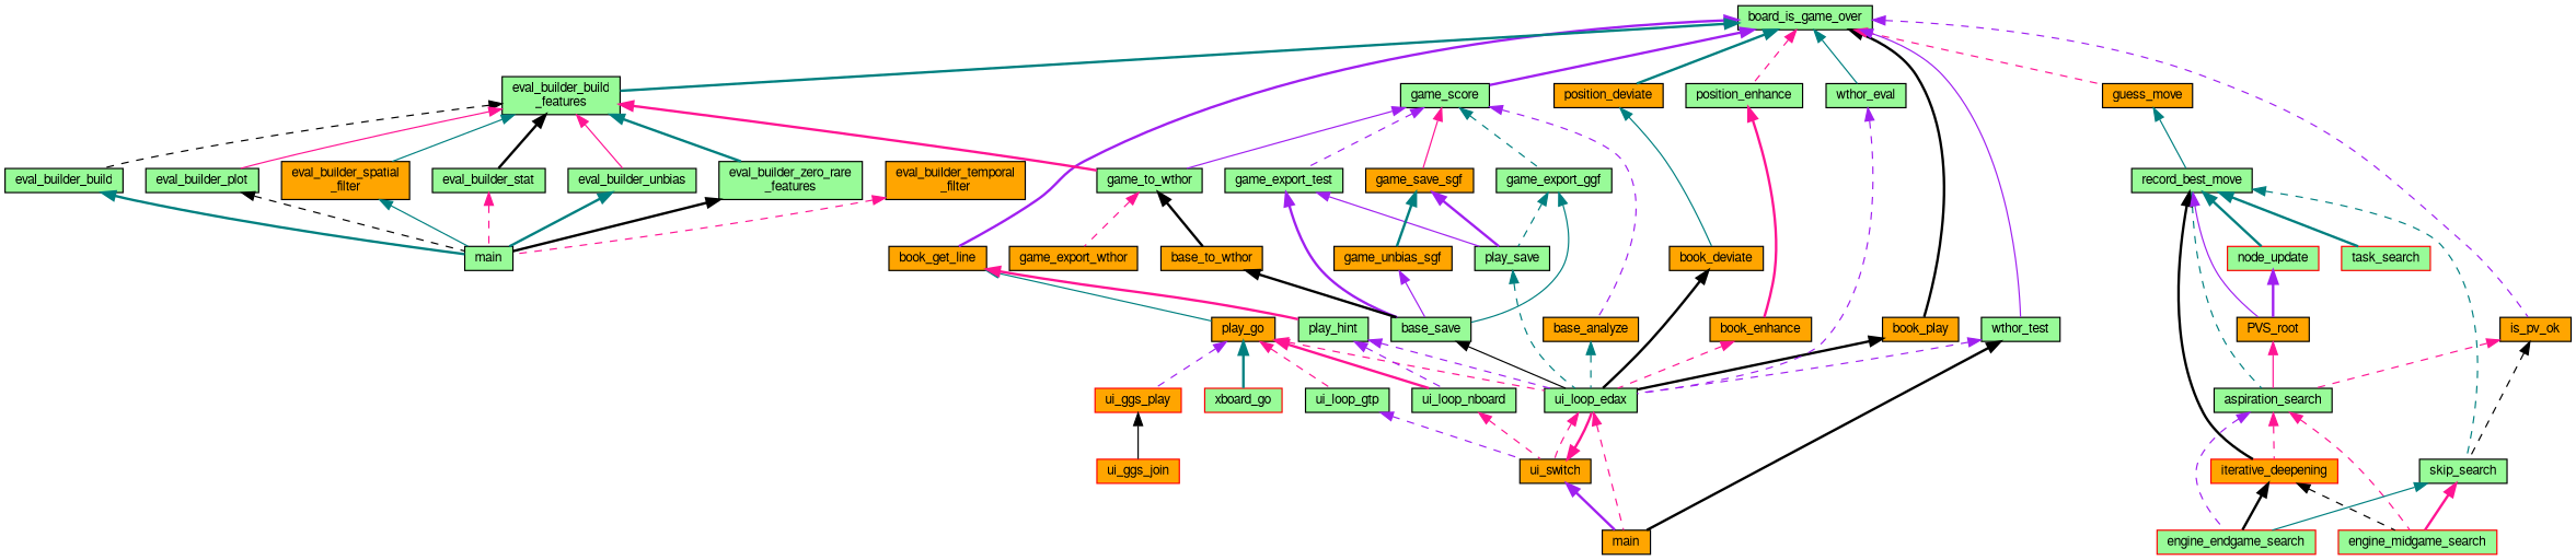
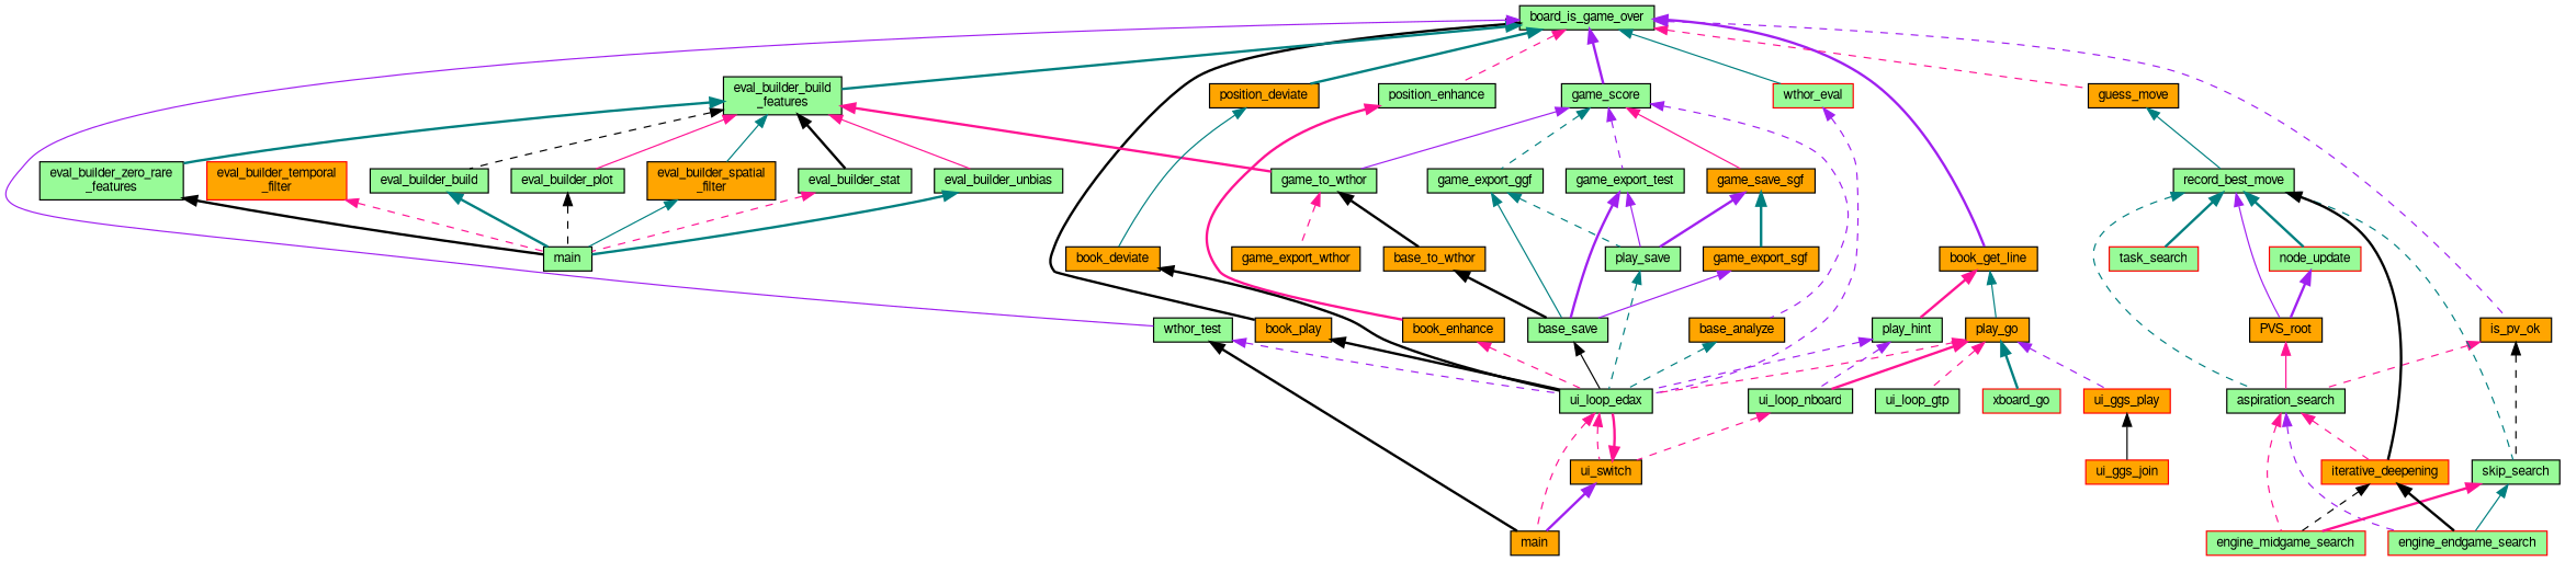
  digraph {
    rankdir=TB
    node [color=black fillcolor=palegreen fontname=FreeSans fontsize=10 shape=record style=filled]
    edge [color=deeppink dir=back fontname=FreeSans fontsize=10 labelfontname=FreeSans labelfontsize=10 style=dashed]
    n1 [fontcolor=black height=0.2 label=board_is_game_over width=0.4]
    n2 [fillcolor=orange height=0.2 label=book_get_line width=0.4]
    n3 [fillcolor=orange height=0.2 label=book_play width=0.4]
    n4 [height=0.2 label="eval_builder_build\l_features" width=0.4]
    n5 [height=0.2 label=game_score width=0.4]
    n6 [fillcolor=orange height=0.2 label=guess_move width=0.4]
    n7 [fillcolor=orange height=0.2 label=is_pv_ok width=0.4]
    n8 [fillcolor=orange height=0.2 label=position_deviate width=0.4]
    n9 [height=0.2 label=position_enhance width=0.4]
-   n10 [height=0.2 label=wthor_eval width=0.4]
+   n10 [color=red height=0.2 label=wthor_eval width=0.4]
    n11 [height=0.2 label=wthor_test width=0.4]
    n12 [fillcolor=orange height=0.2 label=play_go width=0.4]
    n13 [height=0.2 label=play_hint width=0.4]
    n14 [height=0.2 label=ui_loop_edax width=0.4]
    n15 [height=0.2 label=eval_builder_build width=0.4]
    n16 [height=0.2 label=eval_builder_plot width=0.4]
    n17 [fillcolor=orange height=0.2 label="eval_builder_spatial\l_filter" width=0.4]
    n18 [height=0.2 label=eval_builder_stat width=0.4]
    n19 [height=0.2 label=eval_builder_unbias width=0.4]
    n20 [height=0.2 label="eval_builder_zero_rare\l_features" width=0.4]
    n21 [height=0.2 label=game_to_wthor width=0.4]
    n22 [fillcolor=orange height=0.2 label=base_analyze width=0.4]
    n23 [height=0.2 label=game_export_ggf width=0.4]
    n24 [height=0.2 label=game_export_test width=0.4]
    n25 [fillcolor=orange height=0.2 label=game_save_sgf width=0.4]
    n26 [height=0.2 label=record_best_move width=0.4]
    n27 [height=0.2 label=aspiration_search width=0.4]
    n28 [height=0.2 label=skip_search width=0.4]
    n29 [fillcolor=orange height=0.2 label=book_deviate width=0.4]
    n30 [fillcolor=orange height=0.2 label=book_enhance width=0.4]
    n31 [fillcolor=orange height=0.2 label=main width=0.4]
    n32 [color=red fillcolor=orange height=0.2 label=ui_ggs_play width=0.4]
    n33 [height=0.2 label=ui_loop_gtp width=0.4]
    n34 [height=0.2 label=ui_loop_nboard width=0.4]
    n35 [color=red height=0.2 label=xboard_go width=0.4]
    n36 [color=red fillcolor=orange height=0.2 label=ui_ggs_join width=0.4]
    n37 [fillcolor=orange height=0.2 label=ui_switch width=0.4]
    n38 [height=0.2 label=main width=0.4]
-   n39 [fillcolor=orange height=0.2 label="eval_builder_temporal\l_filter" width=0.4]
+   n39 [color=red fillcolor=orange height=0.2 label="eval_builder_temporal\l_filter" width=0.4]
    n40 [height=0.2 label=base_save width=0.4]
    n41 [height=0.2 label=play_save width=0.4]
-   n42 [fillcolor=orange height=0.2 label=game_unbias_sgf width=0.4]
+   n42 [fillcolor=orange height=0.2 label=game_export_sgf width=0.4]
    n43 [fillcolor=orange height=0.2 label=base_to_wthor width=0.4]
    n44 [fillcolor=orange height=0.2 label=game_export_wthor width=0.4]
    n45 [color=red fillcolor=orange height=0.2 label=iterative_deepening width=0.4]
    n46 [color=red height=0.2 label=node_update width=0.4]
    n47 [fillcolor=orange height=0.2 label=PVS_root width=0.4]
    n48 [color=red height=0.2 label=task_search width=0.4]
    n49 [color=red height=0.2 label=engine_endgame_search width=0.4]
    n50 [color=red height=0.2 label=engine_midgame_search width=0.4]
    n1 -> n2 [color=purple style=bold]
    n1 -> n3 [color=black style=bold]
    n1 -> n4 [color=teal style=bold]
    n1 -> n5 [color=purple style=bold]
    n1 -> n6
    n1 -> n7 [color=purple]
    n1 -> n8 [color=teal style=bold]
    n1 -> n9
    n1 -> n10 [color=teal style=solid]
    n1 -> n11 [color=purple style=solid]
    n2 -> n12 [color=teal style=solid]
    n2 -> n13 [style=bold]
    n3 -> n14 [color=black style=bold]
    n4 -> n15 [color=black]
    n4 -> n16 [style=solid]
    n4 -> n17 [color=teal style=solid]
    n4 -> n18 [color=black style=bold]
    n4 -> n19 [style=solid]
    n4 -> n20 [color=teal style=bold]
    n4 -> n21 [style=bold]
    n5 -> n21 [color=purple style=solid]
    n5 -> n22 [color=purple]
    n5 -> n23 [color=teal]
    n5 -> n24 [color=purple]
    n5 -> n25 [style=solid]
    n6 -> n26 [color=teal style=solid]
    n7 -> n27
    n7 -> n28 [color=black]
    n8 -> n29 [color=teal style=solid]
    n9 -> n30 [style=bold]
    n10 -> n14 [color=purple]
    n11 -> n14 [color=purple]
    n11 -> n31 [color=black style=bold]
    n12 -> n14
    n12 -> n32 [color=purple]
    n12 -> n33
    n12 -> n34 [style=bold]
    n12 -> n35 [color=teal style=bold]
    n13 -> n14 [color=purple]
    n13 -> n34 [color=purple]
    n14 -> n31
    n14 -> n37
    n15 -> n38 [color=teal style=bold]
    n16 -> n38 [color=black]
    n17 -> n38 [color=teal style=solid]
    n18 -> n38
    n19 -> n38 [color=teal style=bold]
    n20 -> n38 [color=black style=bold]
    n21 -> n43 [color=black style=bold]
    n21 -> n44
    n22 -> n14 [color=teal]
    n23 -> n40 [color=teal style=solid]
    n23 -> n41 [color=teal]
    n24 -> n40 [color=purple style=bold]
    n24 -> n41 [color=purple style=solid]
    n25 -> n41 [color=purple style=bold]
    n25 -> n42 [color=teal style=bold]
    n26 -> n27 [color=teal]
    n26 -> n28 [color=teal]
    n26 -> n45 [color=black style=bold]
    n26 -> n46 [color=teal style=bold]
    n26 -> n47 [color=purple style=solid]
    n26 -> n48 [color=teal style=bold]
    n27 -> n45
    n27 -> n49 [color=purple]
    n27 -> n50
    n28 -> n49 [color=teal style=solid]
    n28 -> n50 [style=bold]
    n29 -> n14 [color=black style=bold]
    n30 -> n14
    n32 -> n36 [color=black style=solid]
-   n33 -> n37 [color=purple]
    n34 -> n37
    n37 -> n14 [style=bold]
    n37 -> n31 [color=purple style=bold]
    n39 -> n38
    n40 -> n14 [color=black style=solid]
    n41 -> n14 [color=teal]
    n42 -> n40 [color=purple style=solid]
    n43 -> n40 [color=black style=bold]
    n45 -> n49 [color=black style=bold]
    n45 -> n50 [color=black]
    n46 -> n47 [color=purple style=bold]
    n47 -> n27 [style=solid]
  }
